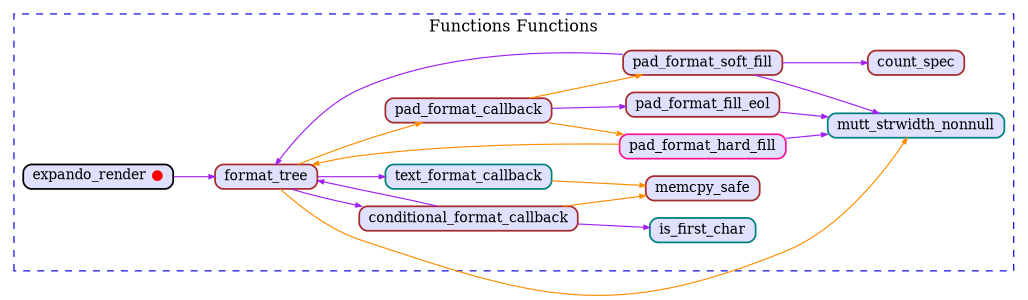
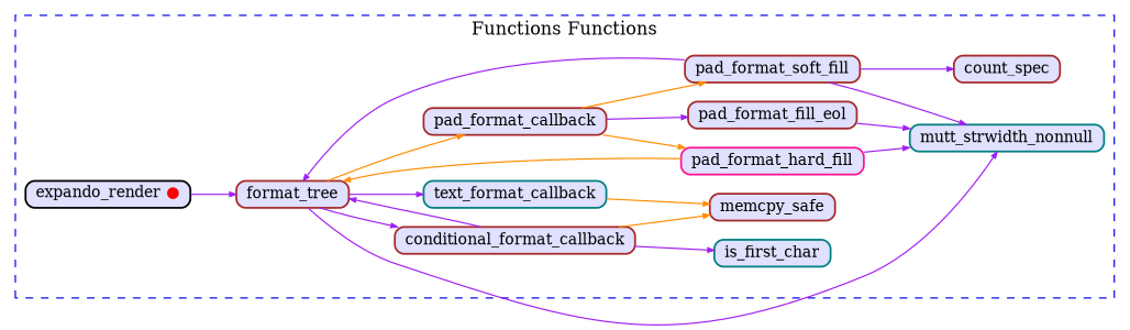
  digraph {
    compound=true
    nodesep=0.2
    rankdir=LR
    ranksep=0.5
    node [color=brown fillcolor="#e0e0ff" fontsize=12 penwidth=1.5 shape=Mrecord style=filled]
    edge [arrowsize=0.5 color=purple penwidth=1.0]
    n1 [color=black height=0.2 label=<expando_render <font color="red">●</font>>]
    format_tree [height=0.2]
    conditional_format_callback [height=0.2]
    is_first_char [color=teal height=0.2]
    memcpy_safe [height=0.2]
    mutt_strwidth_nonnull [color=teal height=0.2]
    pad_format_callback [height=0.2]
    text_format_callback [color=teal height=0.2]
    pad_format_fill_eol [height=0.2]
    pad_format_hard_fill [color=deeppink height=0.2]
    pad_format_soft_fill [height=0.2]
    count_spec [height=0.2]
    subgraph cluster_1 {
      color="#0000e0"
      fillcolor=white
      fontcolor=black
      label="Functions Functions"
      style=dashed
      n1
      format_tree
      conditional_format_callback
      is_first_char
      memcpy_safe
      mutt_strwidth_nonnull
      pad_format_callback
      text_format_callback
      pad_format_fill_eol
      pad_format_hard_fill
      pad_format_soft_fill
      count_spec
    }
    n1 -> format_tree
    format_tree -> conditional_format_callback
-   format_tree -> mutt_strwidth_nonnull [color=darkorange]
+   format_tree -> mutt_strwidth_nonnull
    format_tree -> pad_format_callback [color=darkorange]
    format_tree -> text_format_callback
    conditional_format_callback -> format_tree
    conditional_format_callback -> is_first_char
    conditional_format_callback -> memcpy_safe [color=darkorange]
    pad_format_callback -> pad_format_fill_eol
    pad_format_callback -> pad_format_hard_fill [color=darkorange]
    pad_format_callback -> pad_format_soft_fill [color=darkorange]
    text_format_callback -> memcpy_safe [color=darkorange]
    pad_format_fill_eol -> mutt_strwidth_nonnull
    pad_format_hard_fill -> format_tree [color=darkorange]
    pad_format_hard_fill -> mutt_strwidth_nonnull
    pad_format_soft_fill -> format_tree
    pad_format_soft_fill -> mutt_strwidth_nonnull
    pad_format_soft_fill -> count_spec
  }
